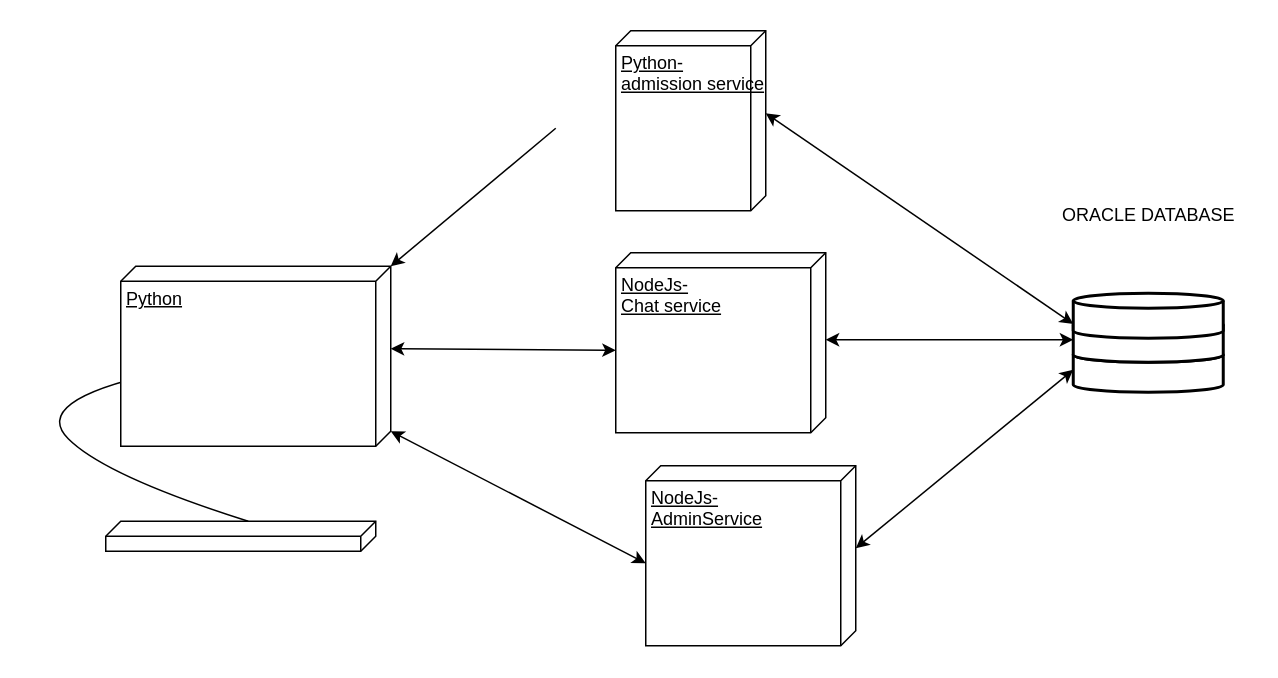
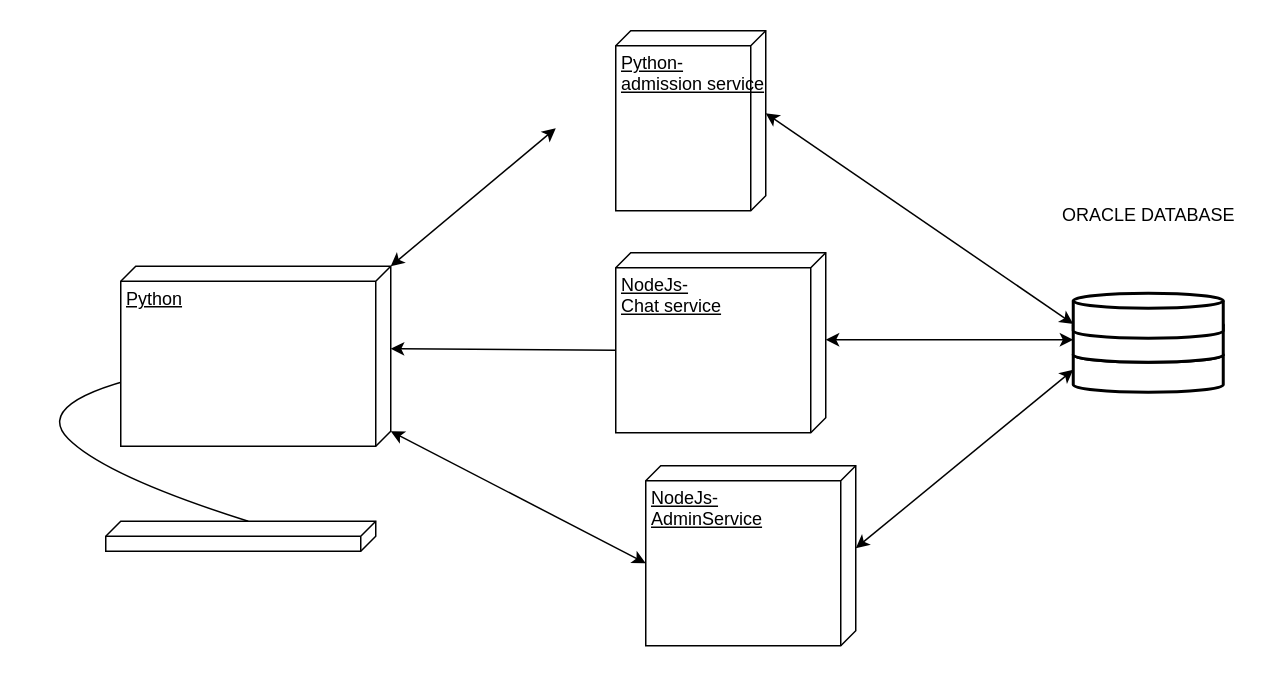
  <mxCell id="0" />
  <mxCell id="1" parent="0" />
  <mxCell id="2" value="" style="verticalAlign=top;align=left;spacingTop=8;spacingLeft=2;spacingRight=12;shape=cube;size=10;direction=south;fontStyle=4;html=1;" parent="1" vertex="1"><mxGeometry x="70" y="347" width="180" height="20" as="geometry" /></mxCell>
  <mxCell id="3" value="" style="curved=1;endArrow=classic;html=1;rounded=0;exitX=0;exitY=0;exitDx=0;exitDy=85;exitPerimeter=0;" parent="1" source="2" edge="1"><mxGeometry width="50" height="50" relative="1" as="geometry"><mxPoint x="20" y="317" as="sourcePoint" /><mxPoint x="110" y="247" as="targetPoint" /><Array as="points"><mxPoint x="70" y="317" /><mxPoint x="20" y="267" /></Array></mxGeometry></mxCell>
  <mxCell id="4" value="Python" style="verticalAlign=top;align=left;spacingTop=8;spacingLeft=2;spacingRight=12;shape=cube;size=10;direction=south;fontStyle=4;html=1;" parent="1" vertex="1"><mxGeometry x="80" y="177" width="180" height="120" as="geometry" /></mxCell>
  <mxCell id="5" value="Python-&lt;br&gt;admission service" style="verticalAlign=top;align=left;spacingTop=8;spacingLeft=2;spacingRight=12;shape=cube;size=10;direction=south;fontStyle=4;html=1;" parent="1" vertex="1"><mxGeometry x="410" y="20" width="100" height="120" as="geometry" /></mxCell>
  <mxCell id="6" value="NodeJs-&lt;br&gt;Chat service" style="verticalAlign=top;align=left;spacingTop=8;spacingLeft=2;spacingRight=12;shape=cube;size=10;direction=south;fontStyle=4;html=1;" parent="1" vertex="1"><mxGeometry x="410" y="168" width="140" height="120" as="geometry" /></mxCell>
  <mxCell id="7" value="" style="strokeWidth=2;html=1;shape=mxgraph.flowchart.database;whiteSpace=wrap;" parent="1" vertex="1"><mxGeometry x="715" y="231" width="100" height="30" as="geometry" /></mxCell>
  <mxCell id="8" value="" style="strokeWidth=2;html=1;shape=mxgraph.flowchart.database;whiteSpace=wrap;" parent="1" vertex="1"><mxGeometry x="715" y="211" width="100" height="30" as="geometry" /></mxCell>
  <mxCell id="9" value="" style="strokeWidth=2;html=1;shape=mxgraph.flowchart.database;whiteSpace=wrap;" parent="1" vertex="1"><mxGeometry x="715" y="195" width="100" height="30" as="geometry" /></mxCell>
  <mxCell id="10" value="ORACLE DATABASE" style="text;html=1;align=center;verticalAlign=middle;resizable=0;points=[];autosize=1;strokeColor=none;fillColor=none;" parent="1" vertex="1"><mxGeometry x="700" y="133" width="130" height="20" as="geometry" /></mxCell>
- <mxCell id="11" value="" style="endArrow=none;startArrow=classic;html=1;rounded=0;entryX=0;entryY=0;entryDx=65;entryDy=140;entryPerimeter=0;exitX=0;exitY=0;exitDx=0;exitDy=0;exitPerimeter=0;" parent="1" source="4" target="5" edge="1"><mxGeometry width="50" height="50" relative="1" as="geometry"><mxPoint x="280" y="220" as="sourcePoint" /><mxPoint x="330" y="170" as="targetPoint" /></mxGeometry></mxCell>
- <mxCell id="12" value="" style="endArrow=classic;startArrow=classic;html=1;rounded=0;exitX=0;exitY=0;exitDx=55;exitDy=0;exitPerimeter=0;entryX=0;entryY=0;entryDx=65;entryDy=140;entryPerimeter=0;" parent="1" source="4" target="6" edge="1"><mxGeometry width="50" height="50" relative="1" as="geometry"><mxPoint x="270" y="330" as="sourcePoint" /><mxPoint x="320" y="280" as="targetPoint" /></mxGeometry></mxCell>
+ <mxCell id="11" value="" style="endArrow=classic;startArrow=classic;html=1;rounded=0;entryX=0;entryY=0;entryDx=65;entryDy=140;entryPerimeter=0;exitX=0;exitY=0;exitDx=0;exitDy=0;exitPerimeter=0;" parent="1" source="4" target="5" edge="1"><mxGeometry width="50" height="50" relative="1" as="geometry"><mxPoint x="280" y="220" as="sourcePoint" /><mxPoint x="330" y="170" as="targetPoint" /></mxGeometry></mxCell>
+ <mxCell id="12" value="" style="endArrow=none;startArrow=classic;html=1;rounded=0;exitX=0;exitY=0;exitDx=55;exitDy=0;exitPerimeter=0;entryX=0;entryY=0;entryDx=65;entryDy=140;entryPerimeter=0;" parent="1" source="4" target="6" edge="1"><mxGeometry width="50" height="50" relative="1" as="geometry"><mxPoint x="270" y="330" as="sourcePoint" /><mxPoint x="320" y="280" as="targetPoint" /></mxGeometry></mxCell>
  <mxCell id="13" value="" style="endArrow=classic;startArrow=classic;html=1;rounded=0;entryX=0;entryY=0.15;entryDx=0;entryDy=0;entryPerimeter=0;exitX=0;exitY=0;exitDx=55;exitDy=0;exitPerimeter=0;" parent="1" source="5" target="8" edge="1"><mxGeometry width="50" height="50" relative="1" as="geometry"><mxPoint x="600" y="230" as="sourcePoint" /><mxPoint x="650" y="180" as="targetPoint" /></mxGeometry></mxCell>
  <mxCell id="14" value="" style="endArrow=classic;startArrow=classic;html=1;rounded=0;entryX=0;entryY=0.5;entryDx=0;entryDy=0;entryPerimeter=0;" parent="1" target="8" edge="1"><mxGeometry width="50" height="50" relative="1" as="geometry"><mxPoint x="550" y="226" as="sourcePoint" /><mxPoint x="700" y="218" as="targetPoint" /></mxGeometry></mxCell>
  <mxCell id="15" value="NodeJs-&lt;br&gt;AdminService" style="verticalAlign=top;align=left;spacingTop=8;spacingLeft=2;spacingRight=12;shape=cube;size=10;direction=south;fontStyle=4;html=1;" vertex="1" parent="1"><mxGeometry x="430" y="310" width="140" height="120" as="geometry" /></mxCell>
  <mxCell id="16" value="" style="endArrow=classic;startArrow=classic;html=1;rounded=0;entryX=0;entryY=0;entryDx=65;entryDy=140;entryPerimeter=0;exitX=0;exitY=0;exitDx=110;exitDy=0;exitPerimeter=0;" edge="1" parent="1" source="4" target="15"><mxGeometry width="50" height="50" relative="1" as="geometry"><mxPoint x="300" y="330" as="sourcePoint" /><mxPoint x="350" y="280" as="targetPoint" /></mxGeometry></mxCell>
  <mxCell id="17" value="" style="endArrow=classic;startArrow=classic;html=1;rounded=0;entryX=0;entryY=0.5;entryDx=0;entryDy=0;entryPerimeter=0;exitX=0;exitY=0;exitDx=55;exitDy=0;exitPerimeter=0;" edge="1" parent="1" source="15" target="7"><mxGeometry width="50" height="50" relative="1" as="geometry"><mxPoint x="630" y="380" as="sourcePoint" /><mxPoint x="680" y="330" as="targetPoint" /></mxGeometry></mxCell>
